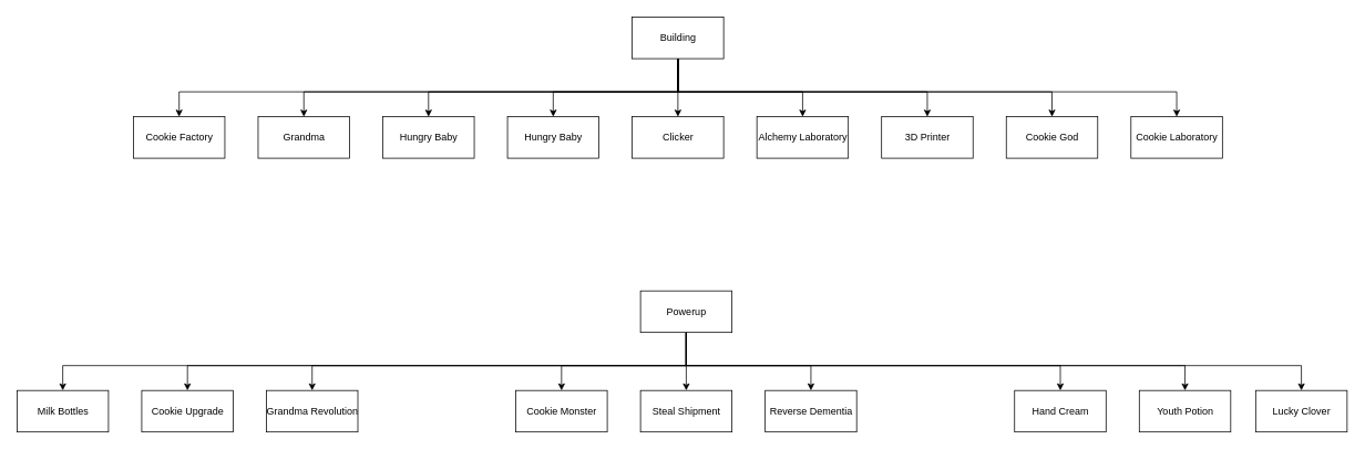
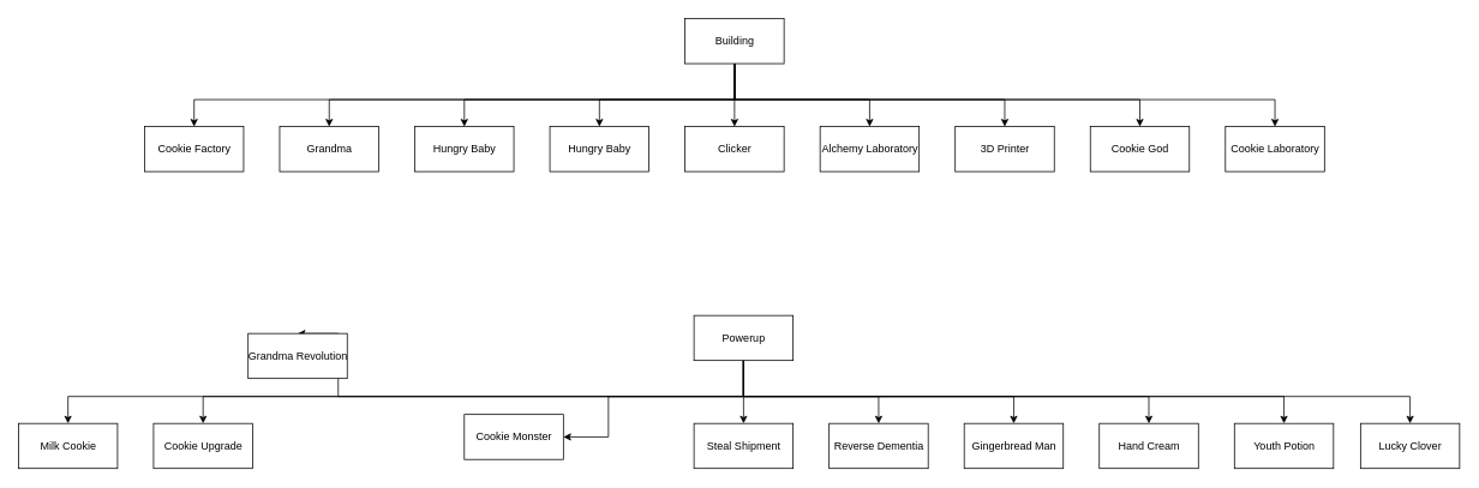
  <mxCell id="0" />
  <mxCell id="1" parent="0" />
  <mxCell id="2" style="edgeStyle=orthogonalEdgeStyle;rounded=0;orthogonalLoop=1;jettySize=auto;html=1;exitX=0.5;exitY=1;exitDx=0;exitDy=0;entryX=0.5;entryY=0;entryDx=0;entryDy=0;" edge="1" parent="1" source="11" target="12"><mxGeometry relative="1" as="geometry"><Array as="points"><mxPoint x="815" y="110" /><mxPoint x="215" y="110" /></Array></mxGeometry></mxCell>
  <mxCell id="3" style="edgeStyle=orthogonalEdgeStyle;rounded=0;orthogonalLoop=1;jettySize=auto;html=1;entryX=0.5;entryY=0;entryDx=0;entryDy=0;" edge="1" parent="1" source="11" target="13"><mxGeometry relative="1" as="geometry"><Array as="points"><mxPoint x="815" y="110" /><mxPoint x="365" y="110" /></Array></mxGeometry></mxCell>
  <mxCell id="4" style="edgeStyle=orthogonalEdgeStyle;rounded=0;orthogonalLoop=1;jettySize=auto;html=1;entryX=0.5;entryY=0;entryDx=0;entryDy=0;" edge="1" parent="1" source="11" target="14"><mxGeometry relative="1" as="geometry"><Array as="points"><mxPoint x="815" y="110" /><mxPoint x="515" y="110" /></Array></mxGeometry></mxCell>
  <mxCell id="5" style="edgeStyle=orthogonalEdgeStyle;rounded=0;orthogonalLoop=1;jettySize=auto;html=1;" edge="1" parent="1" source="11" target="15"><mxGeometry relative="1" as="geometry"><Array as="points"><mxPoint x="815" y="110" /><mxPoint x="665" y="110" /></Array></mxGeometry></mxCell>
  <mxCell id="6" style="edgeStyle=orthogonalEdgeStyle;rounded=0;orthogonalLoop=1;jettySize=auto;html=1;entryX=0.5;entryY=0;entryDx=0;entryDy=0;" edge="1" parent="1" source="11" target="16"><mxGeometry relative="1" as="geometry" /></mxCell>
  <mxCell id="7" style="edgeStyle=orthogonalEdgeStyle;rounded=0;orthogonalLoop=1;jettySize=auto;html=1;entryX=0.5;entryY=0;entryDx=0;entryDy=0;" edge="1" parent="1" source="11" target="17"><mxGeometry relative="1" as="geometry"><Array as="points"><mxPoint x="815" y="110" /><mxPoint x="965" y="110" /></Array></mxGeometry></mxCell>
  <mxCell id="8" style="edgeStyle=orthogonalEdgeStyle;rounded=0;orthogonalLoop=1;jettySize=auto;html=1;entryX=0.5;entryY=0;entryDx=0;entryDy=0;" edge="1" parent="1" source="11" target="18"><mxGeometry relative="1" as="geometry"><Array as="points"><mxPoint x="815" y="110" /><mxPoint x="1115" y="110" /></Array></mxGeometry></mxCell>
  <mxCell id="9" style="edgeStyle=orthogonalEdgeStyle;rounded=0;orthogonalLoop=1;jettySize=auto;html=1;" edge="1" parent="1" source="11" target="19"><mxGeometry relative="1" as="geometry"><Array as="points"><mxPoint x="815" y="110" /><mxPoint x="1265" y="110" /></Array></mxGeometry></mxCell>
  <mxCell id="10" style="edgeStyle=orthogonalEdgeStyle;rounded=0;orthogonalLoop=1;jettySize=auto;html=1;" edge="1" parent="1" source="11" target="20"><mxGeometry relative="1" as="geometry"><Array as="points"><mxPoint x="815" y="110" /><mxPoint x="1415" y="110" /></Array></mxGeometry></mxCell>
  <mxCell id="11" value="Building" style="html=1;" vertex="1" parent="1"><mxGeometry x="760" y="20" width="110" height="50" as="geometry" /></mxCell>
  <mxCell id="12" value="Cookie Factory" style="html=1;" vertex="1" parent="1"><mxGeometry x="160" y="140" width="110" height="50" as="geometry" /></mxCell>
  <mxCell id="13" value="Grandma" style="html=1;" vertex="1" parent="1"><mxGeometry x="310" y="140" width="110" height="50" as="geometry" /></mxCell>
  <mxCell id="14" value="Hungry Baby" style="html=1;" vertex="1" parent="1"><mxGeometry x="460" y="140" width="110" height="50" as="geometry" /></mxCell>
  <mxCell id="15" value="Hungry Baby" style="html=1;" vertex="1" parent="1"><mxGeometry x="610" y="140" width="110" height="50" as="geometry" /></mxCell>
  <mxCell id="16" value="Clicker" style="html=1;" vertex="1" parent="1"><mxGeometry x="760" y="140" width="110" height="50" as="geometry" /></mxCell>
  <mxCell id="17" value="Alchemy Laboratory" style="html=1;" vertex="1" parent="1"><mxGeometry x="910" y="140" width="110" height="50" as="geometry" /></mxCell>
  <mxCell id="18" value="3D Printer" style="html=1;" vertex="1" parent="1"><mxGeometry x="1060" y="140" width="110" height="50" as="geometry" /></mxCell>
  <mxCell id="19" value="Cookie God" style="html=1;" vertex="1" parent="1"><mxGeometry x="1210" y="140" width="110" height="50" as="geometry" /></mxCell>
  <mxCell id="20" value="Cookie Laboratory" style="html=1;" vertex="1" parent="1"><mxGeometry x="1360" y="140" width="110" height="50" as="geometry" /></mxCell>
  <mxCell id="21" style="edgeStyle=orthogonalEdgeStyle;rounded=0;orthogonalLoop=1;jettySize=auto;html=1;exitX=0.5;exitY=1;exitDx=0;exitDy=0;entryX=0.5;entryY=0;entryDx=0;entryDy=0;" edge="1" source="31" target="32" parent="1"><mxGeometry relative="1" as="geometry"><Array as="points"><mxPoint x="825" y="440" /><mxPoint x="225" y="440" /></Array></mxGeometry></mxCell>
  <mxCell id="22" style="edgeStyle=orthogonalEdgeStyle;rounded=0;orthogonalLoop=1;jettySize=auto;html=1;entryX=0.5;entryY=0;entryDx=0;entryDy=0;" edge="1" source="31" target="33" parent="1"><mxGeometry relative="1" as="geometry"><Array as="points"><mxPoint x="825" y="440" /><mxPoint x="375" y="440" /></Array></mxGeometry></mxCell>
  <mxCell id="23" style="edgeStyle=orthogonalEdgeStyle;rounded=0;orthogonalLoop=1;jettySize=auto;html=1;" edge="1" source="31" target="34" parent="1"><mxGeometry relative="1" as="geometry"><Array as="points"><mxPoint x="825" y="440" /><mxPoint x="675" y="440" /></Array></mxGeometry></mxCell>
  <mxCell id="24" style="edgeStyle=orthogonalEdgeStyle;rounded=0;orthogonalLoop=1;jettySize=auto;html=1;entryX=0.5;entryY=0;entryDx=0;entryDy=0;" edge="1" source="31" target="35" parent="1"><mxGeometry relative="1" as="geometry" /></mxCell>
  <mxCell id="25" style="edgeStyle=orthogonalEdgeStyle;rounded=0;orthogonalLoop=1;jettySize=auto;html=1;entryX=0.5;entryY=0;entryDx=0;entryDy=0;" edge="1" source="31" target="36" parent="1"><mxGeometry relative="1" as="geometry"><Array as="points"><mxPoint x="825" y="440" /><mxPoint x="975" y="440" /></Array></mxGeometry></mxCell>
+ <mxCell id="26" style="edgeStyle=orthogonalEdgeStyle;rounded=0;orthogonalLoop=1;jettySize=auto;html=1;entryX=0.5;entryY=0;entryDx=0;entryDy=0;" edge="1" source="31" target="37" parent="1"><mxGeometry relative="1" as="geometry"><Array as="points"><mxPoint x="825" y="440" /><mxPoint x="1125" y="440" /></Array></mxGeometry></mxCell>
  <mxCell id="27" style="edgeStyle=orthogonalEdgeStyle;rounded=0;orthogonalLoop=1;jettySize=auto;html=1;" edge="1" source="31" target="38" parent="1"><mxGeometry relative="1" as="geometry"><Array as="points"><mxPoint x="825" y="440" /><mxPoint x="1275" y="440" /></Array></mxGeometry></mxCell>
  <mxCell id="28" style="edgeStyle=orthogonalEdgeStyle;rounded=0;orthogonalLoop=1;jettySize=auto;html=1;" edge="1" source="31" target="39" parent="1"><mxGeometry relative="1" as="geometry"><Array as="points"><mxPoint x="825" y="440" /><mxPoint x="1425" y="440" /></Array></mxGeometry></mxCell>
  <mxCell id="29" style="edgeStyle=orthogonalEdgeStyle;rounded=0;orthogonalLoop=1;jettySize=auto;html=1;entryX=0.5;entryY=0;entryDx=0;entryDy=0;" edge="1" parent="1" source="31" target="41"><mxGeometry relative="1" as="geometry"><Array as="points"><mxPoint x="825" y="440" /><mxPoint x="75" y="440" /></Array></mxGeometry></mxCell>
  <mxCell id="30" style="edgeStyle=orthogonalEdgeStyle;rounded=0;orthogonalLoop=1;jettySize=auto;html=1;entryX=0.5;entryY=0;entryDx=0;entryDy=0;" edge="1" parent="1" source="31" target="40"><mxGeometry relative="1" as="geometry"><Array as="points"><mxPoint x="825" y="440" /><mxPoint x="1565" y="440" /></Array></mxGeometry></mxCell>
  <mxCell id="31" value="Powerup" style="html=1;" vertex="1" parent="1"><mxGeometry x="770" y="350" width="110" height="50" as="geometry" /></mxCell>
  <mxCell id="32" value="Cookie Upgrade" style="html=1;" vertex="1" parent="1"><mxGeometry x="170" y="470" width="110" height="50" as="geometry" /></mxCell>
- <mxCell id="33" value="Grandma Revolution" style="html=1;" vertex="1" parent="1"><mxGeometry x="320" y="470" width="110" height="50" as="geometry" /></mxCell>
- <mxCell id="34" value="Cookie Monster" style="html=1;" vertex="1" parent="1"><mxGeometry x="620" y="470" width="110" height="50" as="geometry" /></mxCell>
+ <mxCell id="33" value="Grandma Revolution" style="html=1;" vertex="1" parent="1"><mxGeometry x="275" y="370" width="110" height="50" as="geometry" /></mxCell>
+ <mxCell id="34" value="Cookie Monster" style="html=1;" vertex="1" parent="1"><mxGeometry x="515" y="460" width="110" height="50" as="geometry" /></mxCell>
  <mxCell id="35" value="Steal Shipment" style="html=1;" vertex="1" parent="1"><mxGeometry x="770" y="470" width="110" height="50" as="geometry" /></mxCell>
  <mxCell id="36" value="Reverse Dementia" style="html=1;" vertex="1" parent="1"><mxGeometry x="920" y="470" width="110" height="50" as="geometry" /></mxCell>
+ <mxCell id="37" value="Gingerbread Man" style="html=1;" vertex="1" parent="1"><mxGeometry x="1070" y="470" width="110" height="50" as="geometry" /></mxCell>
  <mxCell id="38" value="Hand Cream" style="html=1;" vertex="1" parent="1"><mxGeometry x="1220" y="470" width="110" height="50" as="geometry" /></mxCell>
  <mxCell id="39" value="Youth Potion" style="html=1;" vertex="1" parent="1"><mxGeometry x="1370" y="470" width="110" height="50" as="geometry" /></mxCell>
  <mxCell id="40" value="Lucky Clover" style="html=1;" vertex="1" parent="1"><mxGeometry x="1510" y="470" width="110" height="50" as="geometry" /></mxCell>
- <mxCell id="41" value="Milk Bottles" style="html=1;" vertex="1" parent="1"><mxGeometry x="20" y="470" width="110" height="50" as="geometry" /></mxCell>
+ <mxCell id="41" value="Milk Cookie" style="html=1;" vertex="1" parent="1"><mxGeometry x="20" y="470" width="110" height="50" as="geometry" /></mxCell>
